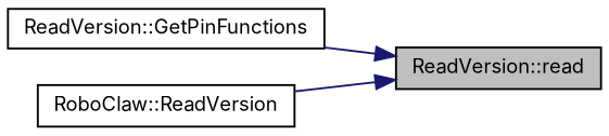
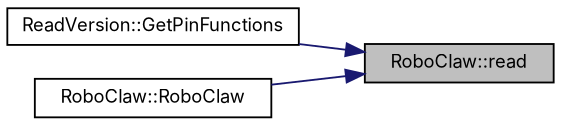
  digraph {
    fontname=Inter
    rankdir=RL
    node [color=black fillcolor=white fontname=Inter fontsize=10 shape=record style=filled]
    edge [color=midnightblue dir=back fontname=Inter fontsize=10 labelfontname=Helvetica labelfontsize=10 style=solid]
-   n1 [fillcolor=grey75 fontcolor=black height=0.2 label="ReadVersion::read" width=0.4]
+   n1 [fillcolor=grey75 fontcolor=black height=0.2 label="RoboClaw::read" width=0.4]
    n2 [height=0.2 label="ReadVersion::GetPinFunctions" width=0.4]
-   n3 [height=0.2 label="RoboClaw::ReadVersion" width=0.4]
+   n3 [height=0.2 label="RoboClaw::RoboClaw" width=0.4]
    n1 -> n2
    n1 -> n3
  }
